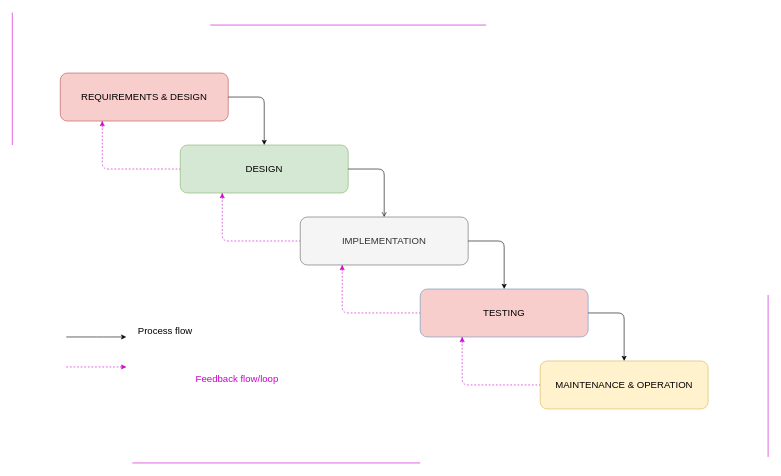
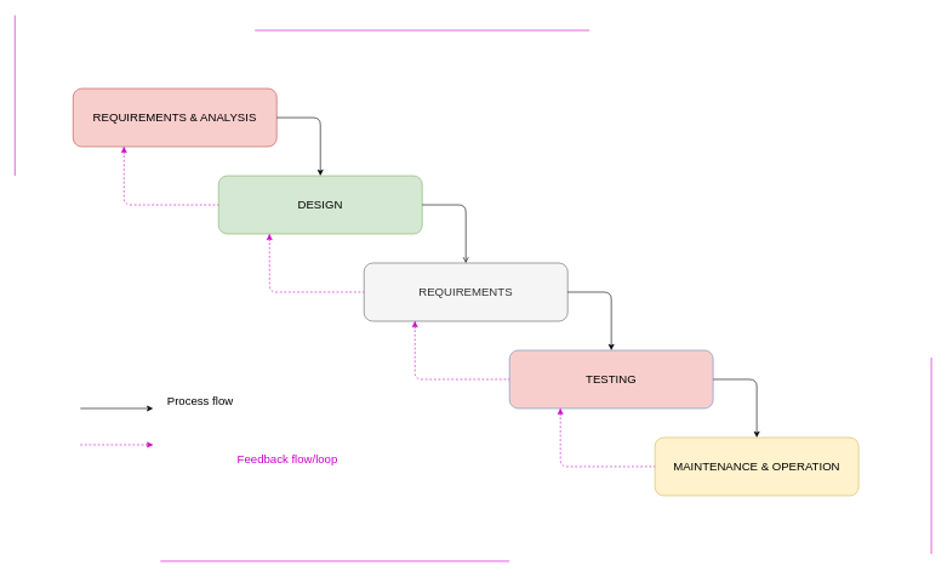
  <mxCell id="0" />
  <mxCell id="1" parent="0" />
- <mxCell id="2" value="&lt;font style=&quot;font-size: 16px&quot;&gt;REQUIREMENTS &amp;amp; DESIGN&lt;/font&gt;" style="rounded=1;whiteSpace=wrap;html=1;fillColor=#f8cecc;strokeColor=#b85450;" vertex="1" parent="1"><mxGeometry x="100" y="121" width="280" height="80" as="geometry" /></mxCell>
+ <mxCell id="2" value="&lt;font style=&quot;font-size: 16px&quot;&gt;REQUIREMENTS &amp;amp; ANALYSIS&lt;/font&gt;" style="rounded=1;whiteSpace=wrap;html=1;fillColor=#f8cecc;strokeColor=#b85450;" vertex="1" parent="1"><mxGeometry x="100" y="121" width="280" height="80" as="geometry" /></mxCell>
  <mxCell id="3" value="&lt;font style=&quot;font-size: 16px&quot;&gt;DESIGN&lt;/font&gt;" style="rounded=1;whiteSpace=wrap;html=1;fillColor=#d5e8d4;strokeColor=#82b366;" vertex="1" parent="1"><mxGeometry x="300" y="241" width="280" height="80" as="geometry" /></mxCell>
- <mxCell id="4" value="&lt;font style=&quot;font-size: 16px&quot;&gt;IMPLEMENTATION&lt;/font&gt;" style="rounded=1;whiteSpace=wrap;html=1;fillColor=#f5f5f5;strokeColor=#666666;fontColor=#333333;" vertex="1" parent="1"><mxGeometry x="500" y="361" width="280" height="80" as="geometry" /></mxCell>
+ <mxCell id="4" value="&lt;font style=&quot;font-size: 16px&quot;&gt;REQUIREMENTS&lt;/font&gt;" style="rounded=1;whiteSpace=wrap;html=1;fillColor=#f5f5f5;strokeColor=#666666;fontColor=#333333;" vertex="1" parent="1"><mxGeometry x="500" y="361" width="280" height="80" as="geometry" /></mxCell>
  <mxCell id="5" value="&lt;font style=&quot;font-size: 16px&quot;&gt;TESTING&lt;/font&gt;" style="rounded=1;whiteSpace=wrap;html=1;fillColor=#f8cecc;strokeColor=#6c8ebf;" vertex="1" parent="1"><mxGeometry x="700" y="481" width="280" height="80" as="geometry" /></mxCell>
  <mxCell id="6" value="&lt;font style=&quot;font-size: 16px&quot;&gt;MAINTENANCE &amp;amp; OPERATION&lt;/font&gt;" style="rounded=1;whiteSpace=wrap;html=1;fillColor=#fff2cc;strokeColor=#d6b656;" vertex="1" parent="1"><mxGeometry x="900" y="601" width="280" height="80" as="geometry" /></mxCell>
  <mxCell id="7" value="" style="endArrow=classic;html=1;exitX=1;exitY=0.5;exitDx=0;exitDy=0;entryX=0.5;entryY=0;entryDx=0;entryDy=0;" edge="1" parent="1" source="2" target="3"><mxGeometry width="50" height="50" relative="1" as="geometry"><mxPoint x="390" y="191" as="sourcePoint" /><mxPoint x="440" y="141" as="targetPoint" /><Array as="points"><mxPoint x="440" y="161" /></Array></mxGeometry></mxCell>
  <mxCell id="8" value="" style="endArrow=open;html=1;exitX=1;exitY=0.5;exitDx=0;exitDy=0;entryX=0.5;entryY=0;entryDx=0;entryDy=0;" edge="1" parent="1" source="3" target="4"><mxGeometry width="50" height="50" relative="1" as="geometry"><mxPoint x="390" y="171" as="sourcePoint" /><mxPoint x="450" y="251" as="targetPoint" /><Array as="points"><mxPoint x="640" y="281" /></Array></mxGeometry></mxCell>
  <mxCell id="9" value="" style="endArrow=classic;html=1;exitX=1;exitY=0.5;exitDx=0;exitDy=0;entryX=0.5;entryY=0;entryDx=0;entryDy=0;" edge="1" parent="1" source="4" target="5"><mxGeometry width="50" height="50" relative="1" as="geometry"><mxPoint x="780" y="391" as="sourcePoint" /><mxPoint x="840" y="471" as="targetPoint" /><Array as="points"><mxPoint x="840" y="401" /></Array></mxGeometry></mxCell>
  <mxCell id="10" value="" style="endArrow=classic;html=1;exitX=1;exitY=0.5;exitDx=0;exitDy=0;entryX=0.5;entryY=0;entryDx=0;entryDy=0;" edge="1" parent="1"><mxGeometry width="50" height="50" relative="1" as="geometry"><mxPoint x="980" y="521" as="sourcePoint" /><mxPoint x="1040" y="601" as="targetPoint" /><Array as="points"><mxPoint x="1040" y="521" /></Array></mxGeometry></mxCell>
  <mxCell id="11" value="" style="endArrow=none;dashed=1;html=1;entryX=0;entryY=0.5;entryDx=0;entryDy=0;exitX=0.25;exitY=1;exitDx=0;exitDy=0;fillColor=#f8cecc;strokeColor=#CC00CC;" edge="1" parent="1" source="2" target="3"><mxGeometry width="50" height="50" relative="1" as="geometry"><mxPoint x="190" y="311" as="sourcePoint" /><mxPoint x="240" y="261" as="targetPoint" /><Array as="points"><mxPoint x="170" y="281" /></Array></mxGeometry></mxCell>
  <mxCell id="12" value="" style="endArrow=none;dashed=1;html=1;entryX=0;entryY=0.5;entryDx=0;entryDy=0;exitX=0.25;exitY=1;exitDx=0;exitDy=0;strokeColor=#CC00CC;" edge="1" parent="1"><mxGeometry width="50" height="50" relative="1" as="geometry"><mxPoint x="370" y="321" as="sourcePoint" /><mxPoint x="500" y="401" as="targetPoint" /><Array as="points"><mxPoint x="370" y="401" /></Array></mxGeometry></mxCell>
  <mxCell id="13" value="" style="endArrow=classic;html=1;entryX=0.25;entryY=1;entryDx=0;entryDy=0;strokeColor=#CC00CC;" edge="1" parent="1" target="2"><mxGeometry width="50" height="50" relative="1" as="geometry"><mxPoint x="170" y="211" as="sourcePoint" /><mxPoint x="120" y="251" as="targetPoint" /></mxGeometry></mxCell>
  <mxCell id="14" value="" style="endArrow=classic;html=1;entryX=0.25;entryY=1;entryDx=0;entryDy=0;strokeColor=#CC00CC;" edge="1" parent="1" target="3"><mxGeometry width="50" height="50" relative="1" as="geometry"><mxPoint x="370" y="331" as="sourcePoint" /><mxPoint x="180" y="211" as="targetPoint" /></mxGeometry></mxCell>
  <mxCell id="15" value="" style="endArrow=none;dashed=1;html=1;entryX=0;entryY=0.5;entryDx=0;entryDy=0;exitX=0.25;exitY=1;exitDx=0;exitDy=0;fillColor=#f8cecc;strokeColor=#CC00CC;" edge="1" parent="1"><mxGeometry width="50" height="50" relative="1" as="geometry"><mxPoint x="570" y="441" as="sourcePoint" /><mxPoint x="700" y="521" as="targetPoint" /><Array as="points"><mxPoint x="570" y="521" /></Array></mxGeometry></mxCell>
  <mxCell id="16" value="" style="endArrow=classic;html=1;entryX=0.25;entryY=1;entryDx=0;entryDy=0;strokeColor=#CC00CC;" edge="1" parent="1"><mxGeometry width="50" height="50" relative="1" as="geometry"><mxPoint x="570" y="451" as="sourcePoint" /><mxPoint x="570" y="441" as="targetPoint" /></mxGeometry></mxCell>
  <mxCell id="17" value="" style="endArrow=none;dashed=1;html=1;entryX=0;entryY=0.5;entryDx=0;entryDy=0;exitX=0.25;exitY=1;exitDx=0;exitDy=0;fillColor=#f8cecc;strokeColor=#CC00CC;" edge="1" parent="1"><mxGeometry width="50" height="50" relative="1" as="geometry"><mxPoint x="770" y="561" as="sourcePoint" /><mxPoint x="900" y="641" as="targetPoint" /><Array as="points"><mxPoint x="770" y="641" /></Array></mxGeometry></mxCell>
  <mxCell id="18" value="" style="endArrow=classic;html=1;entryX=0.25;entryY=1;entryDx=0;entryDy=0;strokeColor=#CC00CC;" edge="1" parent="1"><mxGeometry width="50" height="50" relative="1" as="geometry"><mxPoint x="770" y="571" as="sourcePoint" /><mxPoint x="770" y="561" as="targetPoint" /></mxGeometry></mxCell>
  <mxCell id="19" value="" style="endArrow=none;html=1;strokeColor=#CC00CC;" edge="1" parent="1"><mxGeometry width="50" height="50" relative="1" as="geometry"><mxPoint x="20" y="241" as="sourcePoint" /><mxPoint x="20" y="20.333" as="targetPoint" /></mxGeometry></mxCell>
  <mxCell id="20" value="" style="endArrow=none;html=1;strokeColor=#CC00CC;" edge="1" parent="1"><mxGeometry width="50" height="50" relative="1" as="geometry"><mxPoint x="350" as="sourcePoint" y="41" /><mxPoint x="810" as="targetPoint" y="41" /></mxGeometry></mxCell>
  <mxCell id="21" value="" style="endArrow=none;html=1;strokeColor=#CC00CC;" edge="1" parent="1"><mxGeometry width="50" height="50" relative="1" as="geometry"><mxPoint x="220" y="771" as="sourcePoint" /><mxPoint x="700" y="771" as="targetPoint" /></mxGeometry></mxCell>
  <mxCell id="22" value="" style="endArrow=none;html=1;strokeColor=#CC00CC;" edge="1" parent="1"><mxGeometry width="50" height="50" relative="1" as="geometry"><mxPoint x="1280" y="761" as="sourcePoint" /><mxPoint x="1280" y="491" as="targetPoint" /></mxGeometry></mxCell>
  <mxCell id="23" value="" style="endArrow=classic;html=1;exitX=1;exitY=0.5;exitDx=0;exitDy=0;" edge="1" parent="1"><mxGeometry width="50" height="50" relative="1" as="geometry"><mxPoint x="110" y="561" as="sourcePoint" /><mxPoint x="210" y="561" as="targetPoint" /><Array as="points"><mxPoint x="170" y="561" /></Array></mxGeometry></mxCell>
  <mxCell id="24" value="" style="endArrow=none;dashed=1;html=1;strokeColor=#CC00CC;" edge="1" parent="1"><mxGeometry width="50" height="50" relative="1" as="geometry"><mxPoint x="110" y="611" as="sourcePoint" /><mxPoint x="210" y="611" as="targetPoint" /></mxGeometry></mxCell>
  <mxCell id="25" value="" style="endArrow=classic;html=1;strokeColor=#CC00CC;" edge="1" parent="1"><mxGeometry width="50" height="50" relative="1" as="geometry"><mxPoint x="200" y="611" as="sourcePoint" /><mxPoint x="210" y="611" as="targetPoint" /></mxGeometry></mxCell>
  <mxCell id="26" value="&lt;font style=&quot;font-size: 16px&quot;&gt;Process flow&lt;/font&gt;" style="text;html=1;strokeColor=none;fillColor=none;align=center;verticalAlign=middle;whiteSpace=wrap;rounded=0;" vertex="1" parent="1"><mxGeometry x="220" y="541" width="110" height="20" as="geometry" /></mxCell>
  <mxCell id="27" value="&lt;font style=&quot;font-size: 16px&quot; color=&quot;#cc00cc&quot;&gt;Feedback flow/loop&lt;/font&gt;" style="text;html=1;strokeColor=none;fillColor=none;align=center;verticalAlign=middle;whiteSpace=wrap;rounded=0;" vertex="1" parent="1"><mxGeometry x="310" y="621" width="170" height="20" as="geometry" /></mxCell>
